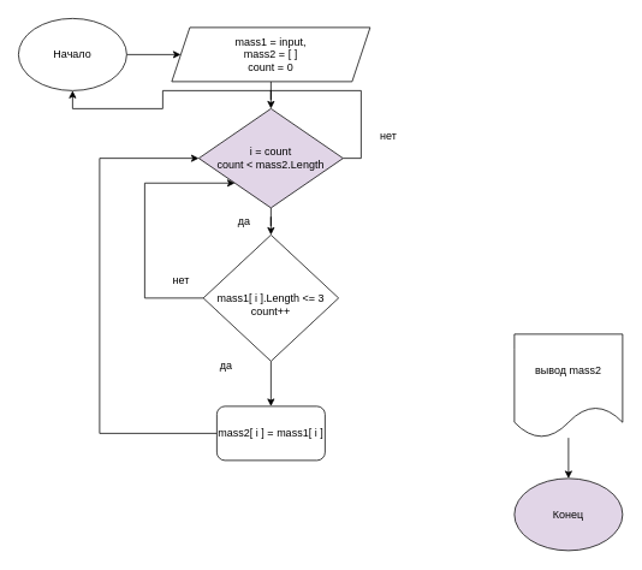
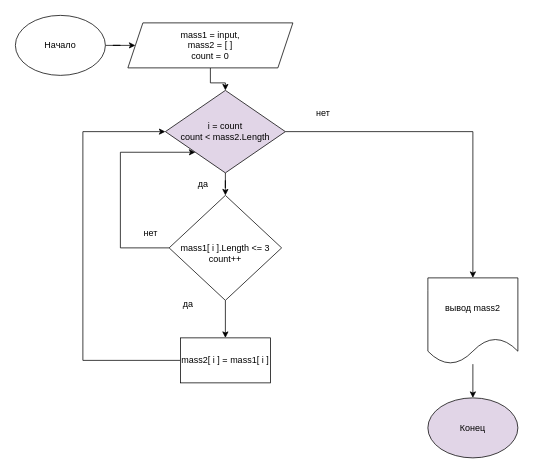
  <mxCell id="0" />
  <mxCell id="1" parent="0" />
  <mxCell id="2" style="edgeStyle=orthogonalEdgeStyle;rounded=0;orthogonalLoop=1;jettySize=auto;html=1;entryX=0;entryY=0.5;entryDx=0;entryDy=0;" edge="1" parent="1" source="3" target="6"><mxGeometry relative="1" as="geometry" /></mxCell>
  <mxCell id="3" value="Начало" style="ellipse;whiteSpace=wrap;html=1;" vertex="1" parent="1"><mxGeometry x="20" y="20" width="120" height="80" as="geometry" /></mxCell>
  <mxCell id="4" value="Конец" style="ellipse;whiteSpace=wrap;html=1;fillColor=#e1d5e7;" vertex="1" parent="1"><mxGeometry x="570" y="530" width="120" height="80" as="geometry" /></mxCell>
  <mxCell id="5" style="edgeStyle=orthogonalEdgeStyle;rounded=0;orthogonalLoop=1;jettySize=auto;html=1;entryX=0.5;entryY=0;entryDx=0;entryDy=0;" edge="1" parent="1" source="6" target="15"><mxGeometry relative="1" as="geometry" /></mxCell>
- <mxCell id="6" value="mass1 = input,&lt;br&gt;mass2 = [ ]&lt;br&gt;count = 0" style="shape=parallelogram;perimeter=parallelogramPerimeter;whiteSpace=wrap;html=1;fixedSize=1;" vertex="1" parent="1"><mxGeometry x="190" y="30" width="220" height="60" as="geometry" /></mxCell>
+ <mxCell id="6" value="mass1 = input,&lt;br&gt;mass2 = [ ]&lt;br&gt;count = 0" style="shape=parallelogram;perimeter=parallelogramPerimeter;whiteSpace=wrap;html=1;fixedSize=1;" vertex="1" parent="1"><mxGeometry x="170" y="30" width="220" height="60" as="geometry" /></mxCell>
  <mxCell id="7" style="edgeStyle=orthogonalEdgeStyle;rounded=0;orthogonalLoop=1;jettySize=auto;html=1;exitX=0.5;exitY=1;exitDx=0;exitDy=0;entryX=0.5;entryY=0;entryDx=0;entryDy=0;" edge="1" parent="1" source="9" target="12"><mxGeometry relative="1" as="geometry" /></mxCell>
  <mxCell id="8" style="edgeStyle=orthogonalEdgeStyle;rounded=0;orthogonalLoop=1;jettySize=auto;html=1;entryX=0;entryY=1;entryDx=0;entryDy=0;" edge="1" parent="1" source="9" target="15"><mxGeometry relative="1" as="geometry"><mxPoint x="200" y="250" as="targetPoint" /><Array as="points"><mxPoint x="160" y="330" /><mxPoint x="160" y="203" /></Array></mxGeometry></mxCell>
  <mxCell id="9" value="&lt;br&gt;mass1[ i ].Length &amp;lt;= 3&lt;br&gt;count++" style="rhombus;whiteSpace=wrap;html=1;" vertex="1" parent="1"><mxGeometry x="225" y="260" width="150" height="140" as="geometry" /></mxCell>
  <mxCell id="10" value="да" style="text;html=1;align=center;verticalAlign=middle;resizable=0;points=[];autosize=1;strokeColor=none;fillColor=none;" vertex="1" parent="1"><mxGeometry x="230" y="390" width="40" height="30" as="geometry" /></mxCell>
  <mxCell id="11" style="edgeStyle=orthogonalEdgeStyle;rounded=0;orthogonalLoop=1;jettySize=auto;html=1;entryX=0;entryY=0.5;entryDx=0;entryDy=0;" edge="1" parent="1" source="12" target="15"><mxGeometry relative="1" as="geometry"><Array as="points"><mxPoint x="110" y="480" /><mxPoint x="110" y="175" /></Array></mxGeometry></mxCell>
- <mxCell id="12" value="mass2[ i ] = mass1[ i ]" style="whiteSpace=wrap;html=1;rounded=1;" vertex="1" parent="1"><mxGeometry x="240" y="450" width="120" height="60" as="geometry" /></mxCell>
+ <mxCell id="12" value="mass2[ i ] = mass1[ i ]" style="rounded=0;whiteSpace=wrap;html=1;" vertex="1" parent="1"><mxGeometry x="240" y="450" width="120" height="60" as="geometry" /></mxCell>
  <mxCell id="13" style="edgeStyle=orthogonalEdgeStyle;rounded=0;orthogonalLoop=1;jettySize=auto;html=1;entryX=0.5;entryY=0;entryDx=0;entryDy=0;" edge="1" parent="1" source="15" target="9"><mxGeometry relative="1" as="geometry" /></mxCell>
- <mxCell id="14" style="edgeStyle=orthogonalEdgeStyle;rounded=0;orthogonalLoop=1;jettySize=auto;html=1;exitX=1;exitY=0.5;exitDx=0;exitDy=0;" edge="1" parent="1" source="15" target="3"><mxGeometry relative="1" as="geometry" /></mxCell>
+ <mxCell id="14" style="edgeStyle=orthogonalEdgeStyle;rounded=0;orthogonalLoop=1;jettySize=auto;html=1;exitX=1;exitY=0.5;exitDx=0;exitDy=0;entryX=0.5;entryY=0;entryDx=0;entryDy=0;" edge="1" parent="1" source="15" target="17"><mxGeometry relative="1" as="geometry" /></mxCell>
  <mxCell id="15" value="i = count&lt;br&gt;count &amp;lt; mass2.Length" style="rhombus;whiteSpace=wrap;html=1;fillColor=#e1d5e7;" vertex="1" parent="1"><mxGeometry x="220" y="120" width="160" height="110" as="geometry" /></mxCell>
  <mxCell id="16" style="edgeStyle=orthogonalEdgeStyle;rounded=0;orthogonalLoop=1;jettySize=auto;html=1;entryX=0.5;entryY=0;entryDx=0;entryDy=0;" edge="1" parent="1" source="17" target="4"><mxGeometry relative="1" as="geometry" /></mxCell>
  <mxCell id="17" value="вывод mass2" style="shape=document;whiteSpace=wrap;html=1;boundedLbl=1;" vertex="1" parent="1"><mxGeometry x="570" y="370" width="120" height="115" as="geometry" /></mxCell>
  <mxCell id="18" value="да" style="text;html=1;align=center;verticalAlign=middle;resizable=0;points=[];autosize=1;strokeColor=none;fillColor=none;" vertex="1" parent="1"><mxGeometry x="250" y="230" width="40" height="30" as="geometry" /></mxCell>
  <mxCell id="19" value="нет" style="text;html=1;align=center;verticalAlign=middle;resizable=0;points=[];autosize=1;strokeColor=none;fillColor=none;" vertex="1" parent="1"><mxGeometry x="410" y="135" width="40" height="30" as="geometry" /></mxCell>
  <mxCell id="20" value="нет" style="text;html=1;align=center;verticalAlign=middle;resizable=0;points=[];autosize=1;strokeColor=none;fillColor=none;" vertex="1" parent="1"><mxGeometry x="180" y="295" width="40" height="30" as="geometry" /></mxCell>
